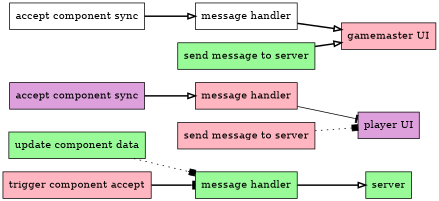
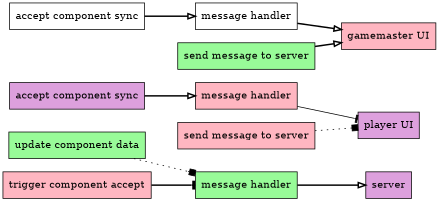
  digraph {
    rankdir=LR
    node [fillcolor=palegreen shape=box style=filled]
    edge [arrowhead=onormal style=bold]
-   n1 [label=server]
+   n1 [fillcolor=plum label=server]
    n2 [label="message handler"]
    n3 [label="update component data"]
    n4 [fillcolor=lightpink label="trigger component accept"]
    n5 [fillcolor=plum label="player UI"]
    n6 [fillcolor=lightpink label="message handler"]
    n7 [fillcolor=plum label="accept component sync"]
    n8 [fillcolor=lightpink label="send message to server"]
    n9 [fillcolor=lightpink label="gamemaster UI"]
    n10 [fillcolor=white label="message handler"]
    n11 [fillcolor=white label="accept component sync"]
    n12 [label="send message to server"]
    n2 -> n1
    n3 -> n2 [arrowhead=box style=dotted]
    n4 -> n2 [arrowhead=tee]
    n6 -> n5 [arrowhead=tee style=solid]
    n7 -> n6
    n8 -> n5 [arrowhead=box style=dotted]
    n10 -> n9
    n11 -> n10
    n12 -> n9
  }
